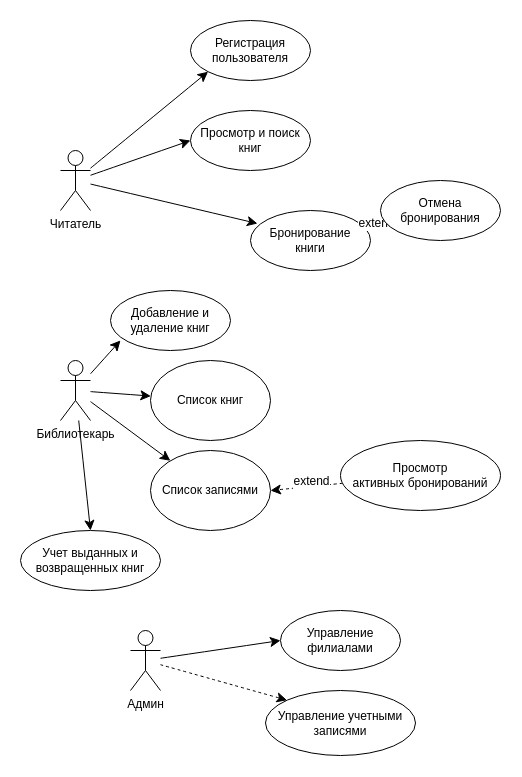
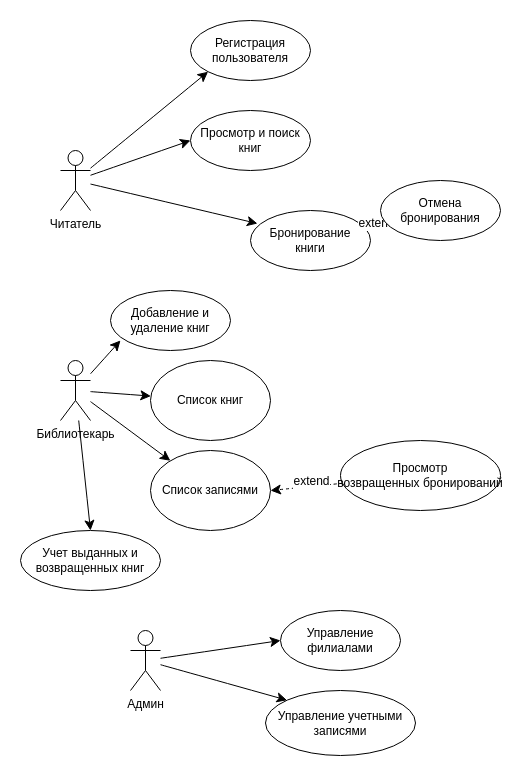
  <mxCell id="0" />
  <mxCell id="1" parent="0" />
  <mxCell id="2" style="edgeStyle=none;curved=1;rounded=0;orthogonalLoop=1;jettySize=auto;html=1;fontSize=12;startSize=8;endSize=8;" edge="1" parent="1" source="5" target="26"><mxGeometry relative="1" as="geometry" /></mxCell>
  <mxCell id="3" style="edgeStyle=none;curved=1;rounded=0;orthogonalLoop=1;jettySize=auto;html=1;fontSize=12;startSize=8;endSize=8;" edge="1" parent="1" source="5" target="27"><mxGeometry relative="1" as="geometry" /></mxCell>
  <mxCell id="4" style="edgeStyle=none;curved=1;rounded=0;orthogonalLoop=1;jettySize=auto;html=1;entryX=0.5;entryY=0;entryDx=0;entryDy=0;fontSize=12;startSize=8;endSize=8;" edge="1" parent="1" source="5" target="19"><mxGeometry relative="1" as="geometry" /></mxCell>
  <mxCell id="5" value="Библиотекарь" style="shape=umlActor;verticalLabelPosition=bottom;verticalAlign=top;html=1;outlineConnect=0;" vertex="1" parent="1"><mxGeometry x="60" y="360" width="30" height="60" as="geometry" /></mxCell>
  <mxCell id="6" style="edgeStyle=none;curved=1;rounded=0;orthogonalLoop=1;jettySize=auto;html=1;entryX=0;entryY=0.5;entryDx=0;entryDy=0;fontSize=12;startSize=8;endSize=8;" edge="1" parent="1" source="8" target="20"><mxGeometry relative="1" as="geometry" /></mxCell>
- <mxCell id="7" style="edgeStyle=none;curved=1;rounded=0;orthogonalLoop=1;jettySize=auto;html=1;entryX=0;entryY=0;entryDx=0;entryDy=0;fontSize=12;startSize=8;endSize=8;dashed=1;" edge="1" parent="1" source="8" target="21"><mxGeometry relative="1" as="geometry" /></mxCell>
+ <mxCell id="7" style="edgeStyle=none;curved=1;rounded=0;orthogonalLoop=1;jettySize=auto;html=1;entryX=0;entryY=0;entryDx=0;entryDy=0;fontSize=12;startSize=8;endSize=8;" edge="1" parent="1" source="8" target="21"><mxGeometry relative="1" as="geometry" /></mxCell>
  <mxCell id="8" value="Админ" style="shape=umlActor;verticalLabelPosition=bottom;verticalAlign=top;html=1;outlineConnect=0;" vertex="1" parent="1"><mxGeometry x="130" y="630" width="30" height="60" as="geometry" /></mxCell>
  <mxCell id="9" style="edgeStyle=none;curved=1;rounded=0;orthogonalLoop=1;jettySize=auto;html=1;entryX=0;entryY=0.5;entryDx=0;entryDy=0;fontSize=12;startSize=8;endSize=8;" edge="1" parent="1" source="11" target="13"><mxGeometry relative="1" as="geometry" /></mxCell>
  <mxCell id="10" style="edgeStyle=none;curved=1;rounded=0;orthogonalLoop=1;jettySize=auto;html=1;entryX=0;entryY=1;entryDx=0;entryDy=0;fontSize=12;startSize=8;endSize=8;" edge="1" parent="1" source="11" target="12"><mxGeometry relative="1" as="geometry" /></mxCell>
  <mxCell id="11" value="Читатель" style="shape=umlActor;verticalLabelPosition=bottom;verticalAlign=top;html=1;outlineConnect=0;" vertex="1" parent="1"><mxGeometry x="60" y="150" width="30" height="60" as="geometry" /></mxCell>
  <mxCell id="12" value="Регистрация пользователя" style="ellipse;whiteSpace=wrap;html=1;" vertex="1" parent="1"><mxGeometry x="190" y="20" width="120" height="60" as="geometry" /></mxCell>
  <mxCell id="13" value="Просмотр и поиск книг" style="ellipse;whiteSpace=wrap;html=1;" vertex="1" parent="1"><mxGeometry x="190" y="110" width="120" height="60" as="geometry" /></mxCell>
  <mxCell id="14" value="Бронирование&lt;div&gt;книги&lt;/div&gt;" style="ellipse;whiteSpace=wrap;html=1;" vertex="1" parent="1"><mxGeometry x="250" y="210" width="120" height="60" as="geometry" /></mxCell>
  <mxCell id="15" style="edgeStyle=none;curved=1;rounded=0;orthogonalLoop=1;jettySize=auto;html=1;fontSize=12;startSize=8;endSize=8;dashed=1;" edge="1" parent="1" source="17" target="14"><mxGeometry relative="1" as="geometry" /></mxCell>
  <mxCell id="16" value="extend" style="edgeLabel;html=1;align=center;verticalAlign=middle;resizable=0;points=[];fontSize=12;" vertex="1" connectable="0" parent="15"><mxGeometry x="-0.114" y="-1" relative="1" as="geometry"><mxPoint y="-1" as="offset" /></mxGeometry></mxCell>
  <mxCell id="17" value="Отмена бронирования" style="ellipse;whiteSpace=wrap;html=1;" vertex="1" parent="1"><mxGeometry x="380" y="180" width="120" height="60" as="geometry" /></mxCell>
  <mxCell id="18" value="Добавление и удаление книг" style="ellipse;whiteSpace=wrap;html=1;" vertex="1" parent="1"><mxGeometry x="110" y="290" width="120" height="60" as="geometry" /></mxCell>
  <mxCell id="19" value="&lt;p data-pm-slice=&quot;0 0 []&quot;&gt;Учет выданных и возвращенных книг&lt;/p&gt;" style="ellipse;whiteSpace=wrap;html=1;" vertex="1" parent="1"><mxGeometry x="20" y="530" width="140" height="60" as="geometry" /></mxCell>
  <mxCell id="20" value="&lt;p data-pm-slice=&quot;0 0 []&quot;&gt;Управление филиалами&lt;/p&gt;" style="ellipse;whiteSpace=wrap;html=1;" vertex="1" parent="1"><mxGeometry x="280" y="610" width="120" height="60" as="geometry" /></mxCell>
  <mxCell id="21" value="&lt;p data-pm-slice=&quot;0 0 []&quot;&gt;Управление учетными записями&lt;/p&gt;" style="ellipse;whiteSpace=wrap;html=1;" vertex="1" parent="1"><mxGeometry x="265" y="690" width="150" height="65" as="geometry" /></mxCell>
  <mxCell id="22" style="edgeStyle=none;curved=1;rounded=0;orthogonalLoop=1;jettySize=auto;html=1;entryX=0.058;entryY=0.217;entryDx=0;entryDy=0;entryPerimeter=0;fontSize=12;startSize=8;endSize=8;" edge="1" parent="1" source="11" target="14"><mxGeometry relative="1" as="geometry" /></mxCell>
  <mxCell id="23" style="edgeStyle=none;curved=1;rounded=0;orthogonalLoop=1;jettySize=auto;html=1;entryX=1;entryY=0.5;entryDx=0;entryDy=0;fontSize=12;startSize=8;endSize=8;dashed=1;" edge="1" parent="1" source="25" target="27"><mxGeometry relative="1" as="geometry" /></mxCell>
  <mxCell id="24" value="extend" style="edgeLabel;html=1;align=center;verticalAlign=middle;resizable=0;points=[];fontSize=12;" vertex="1" connectable="0" parent="23"><mxGeometry x="0.222" y="-1" relative="1" as="geometry"><mxPoint x="12" y="-6" as="offset" /></mxGeometry></mxCell>
- <mxCell id="25" value="&lt;p data-pm-slice=&quot;0 0 []&quot;&gt;Просмотр активных&amp;nbsp;&lt;span style=&quot;background-color: initial;&quot;&gt;бронирований&lt;/span&gt;&lt;/p&gt;" style="ellipse;whiteSpace=wrap;html=1;" vertex="1" parent="1"><mxGeometry x="340" y="440" width="160" height="70" as="geometry" /></mxCell>
+ <mxCell id="25" value="&lt;p data-pm-slice=&quot;0 0 []&quot;&gt;Просмотр возвращенных&amp;nbsp;&lt;span style=&quot;background-color: initial;&quot;&gt;бронирований&lt;/span&gt;&lt;/p&gt;" style="ellipse;whiteSpace=wrap;html=1;" vertex="1" parent="1"><mxGeometry x="340" y="440" width="160" height="70" as="geometry" /></mxCell>
  <mxCell id="26" value="Список книг" style="ellipse;whiteSpace=wrap;html=1;" vertex="1" parent="1"><mxGeometry x="150" y="360" width="120" height="80" as="geometry" /></mxCell>
  <mxCell id="27" value="Список записями" style="ellipse;whiteSpace=wrap;html=1;" vertex="1" parent="1"><mxGeometry x="150" y="450" width="120" height="80" as="geometry" /></mxCell>
  <mxCell id="28" style="edgeStyle=none;curved=1;rounded=0;orthogonalLoop=1;jettySize=auto;html=1;entryX=0.083;entryY=0.833;entryDx=0;entryDy=0;entryPerimeter=0;fontSize=12;startSize=8;endSize=8;" edge="1" parent="1" source="5" target="18"><mxGeometry relative="1" as="geometry" /></mxCell>
